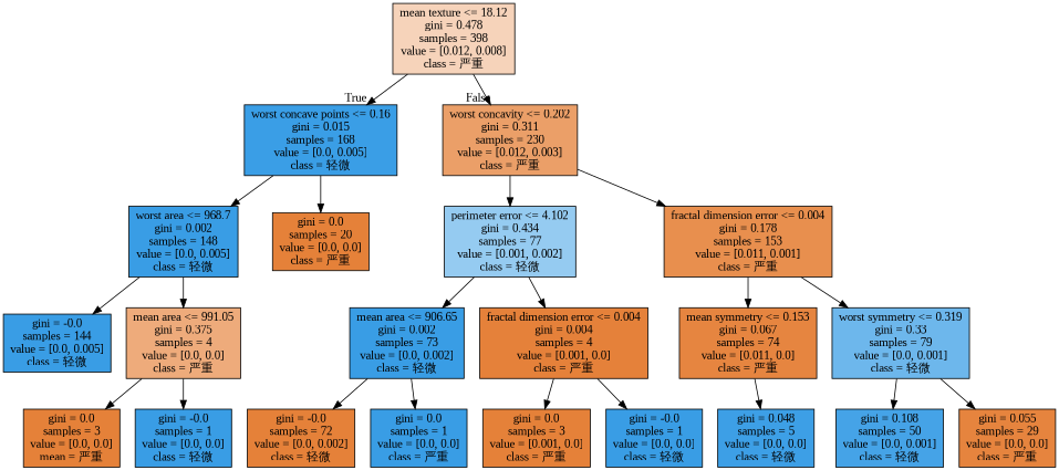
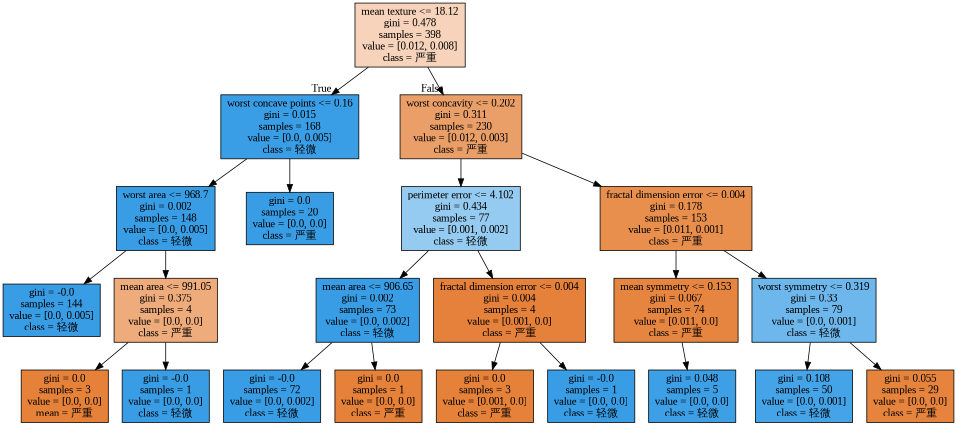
  digraph {
    fontname="Liberation Serif"
    node [color=black fillcolor="#399de5ff" fontname="Liberation Serif" shape=box style=filled]
    edge [fontname="Liberation Serif"]
    n1 [fillcolor="#e5813958" label="mean texture <= 18.12\ngini = 0.478\nsamples = 398\nvalue = [0.012, 0.008]\nclass = 严重"]
    n2 [fillcolor="#399de5fd" label="worst concave points <= 0.16\ngini = 0.015\nsamples = 168\nvalue = [0.0, 0.005]\nclass = 轻微"]
    n3 [fillcolor="#e58139c2" label="worst concavity <= 0.202\ngini = 0.311\nsamples = 230\nvalue = [0.012, 0.003]\nclass = 严重"]
    n4 [label="worst area <= 968.7\ngini = 0.002\nsamples = 148\nvalue = [0.0, 0.005]\nclass = 轻微"]
-   n5 [fillcolor="#e58139ff" label="gini = 0.0\nsamples = 20\nvalue = [0.0, 0.0]\nclass = 严重"]
+   n5 [label="gini = 0.0\nsamples = 20\nvalue = [0.0, 0.0]\nclass = 严重"]
    n6 [fillcolor="#399de588" label="perimeter error <= 4.102\ngini = 0.434\nsamples = 77\nvalue = [0.001, 0.002]\nclass = 轻微"]
    n7 [fillcolor="#e58139e3" label="fractal dimension error <= 0.004\ngini = 0.178\nsamples = 153\nvalue = [0.011, 0.001]\nclass = 严重"]
    n8 [label="gini = -0.0\nsamples = 144\nvalue = [0.0, 0.005]\nclass = 轻微"]
    n9 [fillcolor="#e58139aa" label="mean area <= 991.05\ngini = 0.375\nsamples = 4\nvalue = [0.0, 0.0]\nclass = 严重"]
    n10 [fillcolor="#e58139ff" label="gini = 0.0\nsamples = 3\nvalue = [0.0, 0.0]\nmean = 严重"]
    n11 [label="gini = -0.0\nsamples = 1\nvalue = [0.0, 0.0]\nclass = 轻微"]
    n12 [label="mean area <= 906.65\ngini = 0.002\nsamples = 73\nvalue = [0.0, 0.002]\nclass = 轻微"]
    n13 [fillcolor="#e58139fe" label="fractal dimension error <= 0.004\ngini = 0.004\nsamples = 4\nvalue = [0.001, 0.0]\nclass = 严重"]
    n14 [fillcolor="#e58139f6" label="mean symmetry <= 0.153\ngini = 0.067\nsamples = 74\nvalue = [0.011, 0.0]\nclass = 严重"]
    n15 [fillcolor="#399de5bc" label="worst symmetry <= 0.319\ngini = 0.33\nsamples = 79\nvalue = [0.0, 0.001]\nclass = 轻微"]
-   n16 [fillcolor="#e58139ff" label="gini = -0.0\nsamples = 72\nvalue = [0.0, 0.002]\nclass = 轻微"]
-   n17 [label="gini = 0.0\nsamples = 1\nvalue = [0.0, 0.0]\nclass = 严重"]
+   n16 [label="gini = -0.0\nsamples = 72\nvalue = [0.0, 0.002]\nclass = 轻微"]
+   n17 [fillcolor="#e58139ff" label="gini = 0.0\nsamples = 1\nvalue = [0.0, 0.0]\nclass = 严重"]
    n18 [fillcolor="#e58139ff" label="gini = 0.0\nsamples = 3\nvalue = [0.001, 0.0]\nclass = 严重"]
    n19 [label="gini = -0.0\nsamples = 1\nvalue = [0.0, 0.0]\nclass = 轻微"]
    n20 [fillcolor="#399de5f9" label="gini = 0.048\nsamples = 5\nvalue = [0.0, 0.0]\nclass = 轻微"]
    n21 [fillcolor="#399de5ef" label="gini = 0.108\nsamples = 50\nvalue = [0.0, 0.001]\nclass = 轻微"]
    n22 [fillcolor="#e58139f8" label="gini = 0.055\nsamples = 29\nvalue = [0.0, 0.0]\nclass = 严重"]
    n1 -> n2 [headlabel=True labelangle=45 labeldistance=2.5]
    n1 -> n3 [headlabel=False labelangle=-45 labeldistance=2.5]
    n2 -> n4
    n2 -> n5
    n3 -> n6
    n3 -> n7
    n4 -> n8
    n4 -> n9
    n6 -> n12
    n6 -> n13
    n7 -> n14
    n7 -> n15
    n9 -> n10
    n9 -> n11
    n12 -> n16
    n12 -> n17
    n13 -> n18
    n13 -> n19
    n14 -> n20
    n15 -> n21
    n15 -> n22
  }
